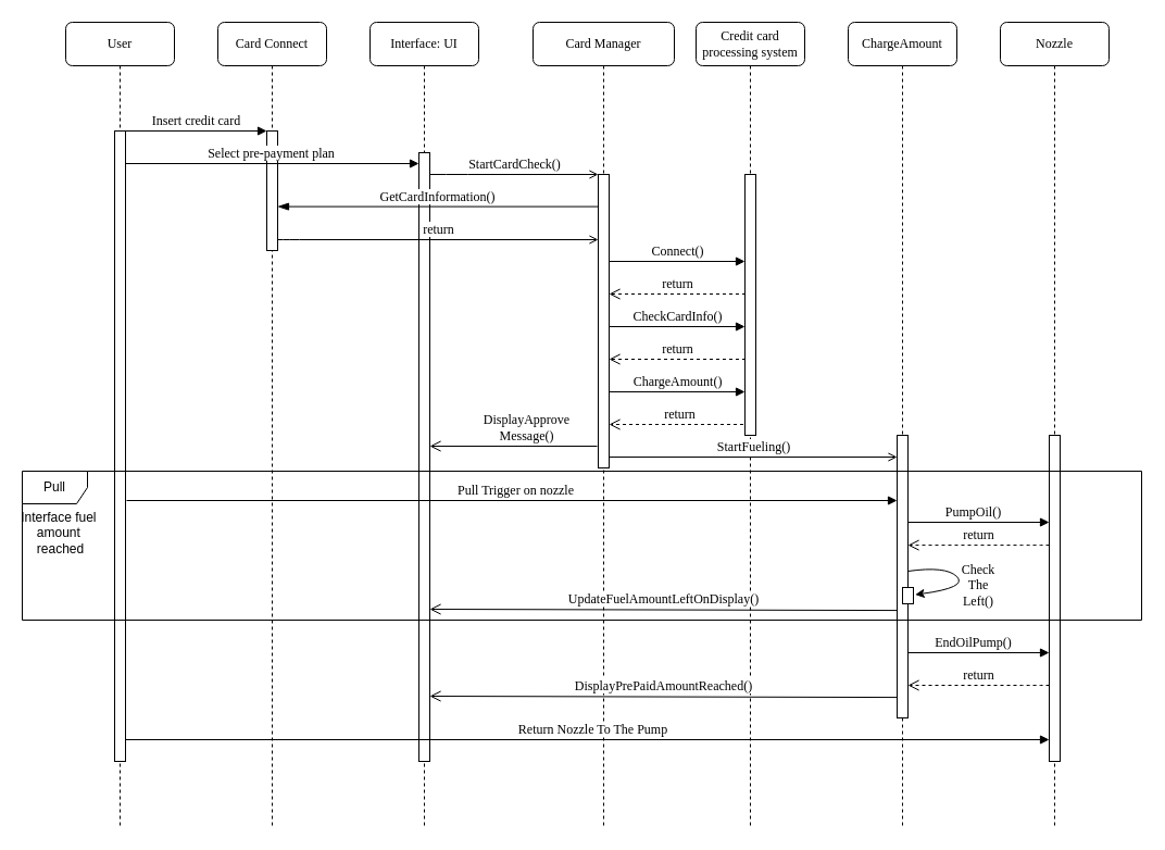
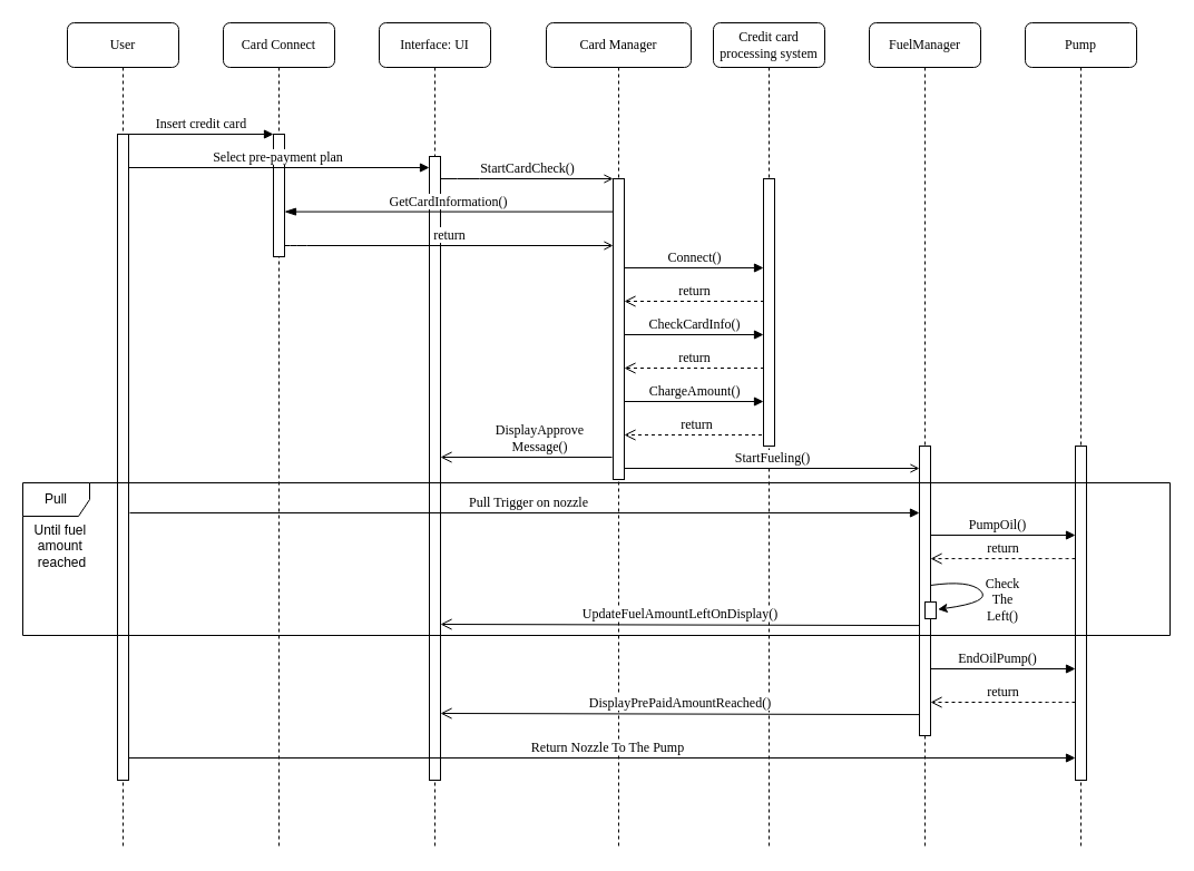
  <mxCell id="0" />
  <mxCell id="1" parent="0" />
  <mxCell id="2" value="&lt;span style=&quot;background-color: light-dark(#ffffff, var(--ge-dark-color, #121212));&quot;&gt;PumpOil()&lt;/span&gt;" style="html=1;verticalAlign=bottom;endArrow=block;labelBackgroundColor=none;fontFamily=Verdana;fontSize=12;elbow=vertical;endFill=1;sourcePerimeterSpacing=0;targetPerimeterSpacing=0;endSize=6;" parent="1" edge="1"><mxGeometry relative="1" as="geometry"><mxPoint x="825" y="480" as="sourcePoint" /><mxPoint x="965" y="480" as="targetPoint" /></mxGeometry></mxCell>
  <mxCell id="3" value="Card Connect" style="shape=umlLifeline;perimeter=lifelinePerimeter;whiteSpace=wrap;html=1;container=1;collapsible=0;recursiveResize=0;outlineConnect=0;rounded=1;shadow=0;comic=0;labelBackgroundColor=none;strokeWidth=1;fontFamily=Verdana;fontSize=12;align=center;" parent="1" vertex="1"><mxGeometry x="200" y="20" width="100" height="740" as="geometry" /></mxCell>
  <mxCell id="4" value="" style="html=1;points=[];perimeter=orthogonalPerimeter;rounded=0;shadow=0;comic=0;labelBackgroundColor=none;strokeWidth=1;fontFamily=Verdana;fontSize=12;align=center;" parent="3" vertex="1"><mxGeometry x="45" y="100" width="10" height="110" as="geometry" /></mxCell>
  <mxCell id="5" value="&lt;span style=&quot;background-color: light-dark(#ffffff, var(--ge-dark-color, #121212));&quot;&gt;Select pre-payment plan&lt;/span&gt;" style="html=1;verticalAlign=bottom;endArrow=block;labelBackgroundColor=none;fontFamily=Verdana;fontSize=12;elbow=vertical;targetPerimeterSpacing=0;" parent="3" source="21" edge="1"><mxGeometry x="0.011" relative="1" as="geometry"><mxPoint x="-90.5" y="130" as="sourcePoint" /><mxPoint x="185" y="130" as="targetPoint" /><mxPoint as="offset" /></mxGeometry></mxCell>
  <mxCell id="6" value="Interface: UI" style="shape=umlLifeline;perimeter=lifelinePerimeter;whiteSpace=wrap;html=1;container=1;collapsible=0;recursiveResize=0;outlineConnect=0;rounded=1;shadow=0;comic=0;labelBackgroundColor=none;strokeWidth=1;fontFamily=Verdana;fontSize=12;align=center;" parent="1" vertex="1"><mxGeometry x="340" y="20" width="100" height="740" as="geometry" /></mxCell>
  <mxCell id="7" value="" style="html=1;points=[];perimeter=orthogonalPerimeter;rounded=0;shadow=0;comic=0;labelBackgroundColor=none;strokeWidth=1;fontFamily=Verdana;fontSize=12;align=center;" parent="6" vertex="1"><mxGeometry x="45" y="120" width="10" height="560" as="geometry" /></mxCell>
  <mxCell id="8" value="&lt;p&gt;Card Manager&lt;/p&gt;" style="shape=umlLifeline;perimeter=lifelinePerimeter;whiteSpace=wrap;html=1;container=1;collapsible=0;recursiveResize=0;outlineConnect=0;rounded=1;shadow=0;comic=0;labelBackgroundColor=none;strokeWidth=1;fontFamily=Verdana;fontSize=12;align=center;" parent="1" vertex="1"><mxGeometry x="490" y="20" width="130" height="740" as="geometry" /></mxCell>
  <mxCell id="9" value="" style="html=1;points=[];perimeter=orthogonalPerimeter;rounded=0;shadow=0;comic=0;labelBackgroundColor=none;strokeWidth=1;fontFamily=Verdana;fontSize=12;align=center;" parent="8" vertex="1"><mxGeometry x="60" y="140" width="10" height="270" as="geometry" /></mxCell>
  <mxCell id="10" value="Connect()" style="html=1;verticalAlign=bottom;endArrow=block;labelBackgroundColor=none;fontFamily=Verdana;fontSize=12;edgeStyle=elbowEdgeStyle;elbow=vertical;targetPerimeterSpacing=1;" parent="8" edge="1"><mxGeometry relative="1" as="geometry"><mxPoint x="70" y="220" as="sourcePoint" /><Array as="points" /><mxPoint x="195" y="220" as="targetPoint" /></mxGeometry></mxCell>
  <mxCell id="11" value="&lt;span style=&quot;background-color: light-dark(#ffffff, var(--ge-dark-color, #121212));&quot;&gt;return&lt;/span&gt;" style="html=1;verticalAlign=bottom;endArrow=open;endSize=8;labelBackgroundColor=none;fontFamily=Verdana;fontSize=12;edgeStyle=elbowEdgeStyle;elbow=vertical;dashed=1;" parent="8" source="12" edge="1"><mxGeometry relative="1" as="geometry"><mxPoint x="70" y="370" as="targetPoint" /><Array as="points"><mxPoint x="185" y="370" /></Array><mxPoint x="210" y="370" as="sourcePoint" /></mxGeometry></mxCell>
  <mxCell id="12" value="&lt;p&gt;&lt;font&gt;&lt;span style=&quot;&quot; lang=&quot;EN-US&quot;&gt;Credit card&lt;br&gt;&lt;/span&gt;&lt;span style=&quot;&quot; lang=&quot;EN-US&quot;&gt;processing system&lt;/span&gt;&lt;/font&gt;&lt;/p&gt;" style="shape=umlLifeline;perimeter=lifelinePerimeter;whiteSpace=wrap;html=1;container=1;collapsible=0;recursiveResize=0;outlineConnect=0;rounded=1;shadow=0;comic=0;labelBackgroundColor=none;strokeWidth=1;fontFamily=Verdana;fontSize=12;align=center;" parent="1" vertex="1"><mxGeometry x="640" y="20" width="100" height="740" as="geometry" /></mxCell>
  <mxCell id="13" value="CheckCardInfo()" style="html=1;verticalAlign=bottom;endArrow=block;labelBackgroundColor=none;fontFamily=Verdana;fontSize=12;edgeStyle=elbowEdgeStyle;elbow=vertical;" parent="12" edge="1"><mxGeometry relative="1" as="geometry"><mxPoint x="-80" y="280" as="sourcePoint" /><Array as="points" /><mxPoint x="45" y="280" as="targetPoint" /></mxGeometry></mxCell>
  <mxCell id="14" value="&lt;span style=&quot;background-color: light-dark(#ffffff, var(--ge-dark-color, #121212));&quot;&gt;StartFueling()&lt;/span&gt;" style="html=1;verticalAlign=bottom;endArrow=open;labelBackgroundColor=none;fontFamily=Verdana;fontSize=12;elbow=vertical;endFill=0;sourcePerimeterSpacing=0;targetPerimeterSpacing=0;endSize=6;" parent="12" edge="1"><mxGeometry relative="1" as="geometry"><mxPoint x="-80" y="400" as="sourcePoint" /><mxPoint x="185" y="400.0" as="targetPoint" /></mxGeometry></mxCell>
  <mxCell id="15" value="&lt;span style=&quot;background-color: light-dark(#ffffff, var(--ge-dark-color, #121212));&quot;&gt;return&lt;/span&gt;" style="html=1;verticalAlign=bottom;endArrow=open;endSize=8;labelBackgroundColor=none;fontFamily=Verdana;fontSize=12;elbow=vertical;dashed=1;" parent="12" edge="1"><mxGeometry relative="1" as="geometry"><mxPoint x="-80" y="310" as="targetPoint" /><mxPoint x="45.5" y="310" as="sourcePoint" /></mxGeometry></mxCell>
- <mxCell id="16" value="ChargeAmount" style="shape=umlLifeline;perimeter=lifelinePerimeter;whiteSpace=wrap;html=1;container=1;collapsible=0;recursiveResize=0;outlineConnect=0;rounded=1;shadow=0;comic=0;labelBackgroundColor=none;strokeWidth=1;fontFamily=Verdana;fontSize=12;align=center;" parent="1" vertex="1"><mxGeometry x="780" y="20" width="100" height="740" as="geometry" /></mxCell>
+ <mxCell id="16" value="FuelManager" style="shape=umlLifeline;perimeter=lifelinePerimeter;whiteSpace=wrap;html=1;container=1;collapsible=0;recursiveResize=0;outlineConnect=0;rounded=1;shadow=0;comic=0;labelBackgroundColor=none;strokeWidth=1;fontFamily=Verdana;fontSize=12;align=center;" parent="1" vertex="1"><mxGeometry x="780" y="20" width="100" height="740" as="geometry" /></mxCell>
  <mxCell id="17" value="&lt;span style=&quot;background-color: light-dark(#ffffff, var(--ge-dark-color, #121212));&quot;&gt;EndOilPump()&lt;/span&gt;" style="html=1;verticalAlign=bottom;endArrow=block;labelBackgroundColor=none;fontFamily=Verdana;fontSize=12;elbow=vertical;endFill=1;sourcePerimeterSpacing=0;targetPerimeterSpacing=0;endSize=6;" edge="1" parent="16"><mxGeometry relative="1" as="geometry"><mxPoint x="45" y="580" as="sourcePoint" /><mxPoint x="185" y="580" as="targetPoint" /></mxGeometry></mxCell>
  <mxCell id="18" value="" style="html=1;points=[];perimeter=orthogonalPerimeter;rounded=0;shadow=0;comic=0;labelBackgroundColor=none;strokeWidth=1;fontFamily=Verdana;fontSize=12;align=center;" parent="16" vertex="1"><mxGeometry x="45" y="380" width="10" height="260" as="geometry" /></mxCell>
- <mxCell id="19" value="Nozzle" style="shape=umlLifeline;perimeter=lifelinePerimeter;whiteSpace=wrap;html=1;container=1;collapsible=0;recursiveResize=0;outlineConnect=0;rounded=1;shadow=0;comic=0;labelBackgroundColor=none;strokeWidth=1;fontFamily=Verdana;fontSize=12;align=center;" parent="1" vertex="1"><mxGeometry x="920" y="20" width="100" height="740" as="geometry" /></mxCell>
+ <mxCell id="19" value="Pump" style="shape=umlLifeline;perimeter=lifelinePerimeter;whiteSpace=wrap;html=1;container=1;collapsible=0;recursiveResize=0;outlineConnect=0;rounded=1;shadow=0;comic=0;labelBackgroundColor=none;strokeWidth=1;fontFamily=Verdana;fontSize=12;align=center;" parent="1" vertex="1"><mxGeometry x="920" y="20" width="100" height="740" as="geometry" /></mxCell>
  <mxCell id="20" value="&lt;span style=&quot;background-color: light-dark(#ffffff, var(--ge-dark-color, #121212));&quot;&gt;return&lt;/span&gt;" style="html=1;verticalAlign=bottom;endArrow=open;endSize=8;labelBackgroundColor=none;fontFamily=Verdana;fontSize=12;edgeStyle=elbowEdgeStyle;elbow=vertical;dashed=1;" edge="1" parent="19"><mxGeometry relative="1" as="geometry"><mxPoint x="-85" y="610" as="targetPoint" /><Array as="points"><mxPoint x="30" y="610" /></Array><mxPoint x="45" y="610" as="sourcePoint" /></mxGeometry></mxCell>
  <mxCell id="21" value="User" style="shape=umlLifeline;perimeter=lifelinePerimeter;whiteSpace=wrap;html=1;container=1;collapsible=0;recursiveResize=0;outlineConnect=0;rounded=1;shadow=0;comic=0;labelBackgroundColor=none;strokeWidth=1;fontFamily=Verdana;fontSize=12;align=center;" parent="1" vertex="1"><mxGeometry x="60" y="20" width="100" height="740" as="geometry" /></mxCell>
  <mxCell id="22" value="" style="html=1;points=[];perimeter=orthogonalPerimeter;rounded=0;shadow=0;comic=0;labelBackgroundColor=none;strokeWidth=1;fontFamily=Verdana;fontSize=12;align=center;" parent="21" vertex="1"><mxGeometry x="45" y="100" width="10" height="580" as="geometry" /></mxCell>
  <mxCell id="23" value="StartCardCheck()" style="html=1;verticalAlign=bottom;endArrow=open;labelBackgroundColor=none;fontFamily=Verdana;fontSize=12;edgeStyle=elbowEdgeStyle;elbow=vertical;endFill=0;" parent="1" source="7" target="9" edge="1"><mxGeometry relative="1" as="geometry"><mxPoint x="470" y="160" as="sourcePoint" /><Array as="points"><mxPoint x="420" y="160" /></Array></mxGeometry></mxCell>
  <mxCell id="24" value="" style="html=1;points=[];perimeter=orthogonalPerimeter;rounded=0;shadow=0;comic=0;labelBackgroundColor=none;strokeWidth=1;fontFamily=Verdana;fontSize=12;align=center;" parent="1" vertex="1"><mxGeometry x="685" y="160" width="10" height="240" as="geometry" /></mxCell>
  <mxCell id="25" value="" style="html=1;points=[];perimeter=orthogonalPerimeter;rounded=0;shadow=0;comic=0;labelBackgroundColor=none;strokeColor=#000000;strokeWidth=1;fillColor=#FFFFFF;fontFamily=Verdana;fontSize=12;fontColor=#000000;align=center;" parent="1" vertex="1"><mxGeometry x="965" y="400" width="10" height="300" as="geometry" /></mxCell>
  <mxCell id="26" value="Insert credit card" style="html=1;verticalAlign=bottom;endArrow=block;entryX=0;entryY=0;labelBackgroundColor=none;fontFamily=Verdana;fontSize=12;edgeStyle=elbowEdgeStyle;elbow=vertical;" parent="1" source="22" target="4" edge="1"><mxGeometry relative="1" as="geometry"><mxPoint x="180" y="130" as="sourcePoint" /></mxGeometry></mxCell>
  <mxCell id="27" value="&lt;span style=&quot;background-color: light-dark(#ffffff, var(--ge-dark-color, #121212));&quot;&gt;GetCardInformation()&lt;/span&gt;" style="html=1;verticalAlign=bottom;endArrow=blockThin;endSize=8;labelBackgroundColor=none;fontFamily=Verdana;fontSize=12;edgeStyle=elbowEdgeStyle;elbow=vertical;endFill=1;" parent="1" edge="1"><mxGeometry relative="1" as="geometry"><mxPoint x="255" y="190" as="targetPoint" /><Array as="points"><mxPoint x="490" y="189.58" /><mxPoint x="520" y="189.58" /></Array><mxPoint x="550" y="189.58" as="sourcePoint" /></mxGeometry></mxCell>
  <mxCell id="28" value="&lt;span style=&quot;background-color: rgb(255, 255, 255);&quot;&gt;return&lt;/span&gt;" style="html=1;verticalAlign=bottom;endArrow=open;labelBackgroundColor=none;fontFamily=Verdana;fontSize=12;edgeStyle=elbowEdgeStyle;elbow=vertical;endFill=0;" parent="1" edge="1"><mxGeometry relative="1" as="geometry"><mxPoint x="255" y="220" as="sourcePoint" /><Array as="points"><mxPoint x="265" y="220" /></Array><mxPoint x="550" y="220" as="targetPoint" /></mxGeometry></mxCell>
  <mxCell id="29" value="ChargeAmount()" style="html=1;verticalAlign=bottom;endArrow=block;labelBackgroundColor=none;fontFamily=Verdana;fontSize=12;elbow=vertical;" parent="1" edge="1"><mxGeometry relative="1" as="geometry"><mxPoint x="560" y="360" as="sourcePoint" /><mxPoint x="685" y="360" as="targetPoint" /></mxGeometry></mxCell>
  <mxCell id="30" value="&lt;span style=&quot;background-color: rgb(255, 255, 255);&quot;&gt;DisplayApprove&lt;/span&gt;&lt;div&gt;&lt;span style=&quot;background-color: rgb(255, 255, 255);&quot;&gt;Message()&lt;/span&gt;&lt;/div&gt;" style="html=1;verticalAlign=bottom;endArrow=open;endSize=8;labelBackgroundColor=none;fontFamily=Verdana;fontSize=12;elbow=vertical;endFill=0;" parent="1" edge="1"><mxGeometry x="-0.154" relative="1" as="geometry"><mxPoint x="395" y="410" as="targetPoint" /><mxPoint x="549" y="410" as="sourcePoint" /><mxPoint as="offset" /></mxGeometry></mxCell>
  <mxCell id="31" value="&lt;span style=&quot;background-color: light-dark(#ffffff, var(--ge-dark-color, #121212));&quot;&gt;return&lt;/span&gt;" style="html=1;verticalAlign=bottom;endArrow=open;endSize=8;labelBackgroundColor=none;fontFamily=Verdana;fontSize=12;elbow=vertical;dashed=1;" parent="1" edge="1"><mxGeometry relative="1" as="geometry"><mxPoint x="560" y="270" as="targetPoint" /><mxPoint x="685.5" y="270" as="sourcePoint" /></mxGeometry></mxCell>
  <mxCell id="32" value="Pull" style="shape=umlFrame;whiteSpace=wrap;html=1;pointerEvents=0;" parent="1" vertex="1"><mxGeometry x="20" y="433" width="1030" height="137" as="geometry" /></mxCell>
  <mxCell id="33" value="&lt;span style=&quot;background-color: light-dark(#ffffff, var(--ge-dark-color, #121212));&quot;&gt;Pull Trigger on nozzle&lt;/span&gt;" style="html=1;verticalAlign=bottom;endArrow=block;labelBackgroundColor=none;fontFamily=Verdana;fontSize=12;elbow=vertical;exitX=0.7;exitY=0.068;exitDx=0;exitDy=0;exitPerimeter=0;targetPerimeterSpacing=0;" parent="1" edge="1"><mxGeometry x="0.011" relative="1" as="geometry"><mxPoint x="116" y="460" as="sourcePoint" /><mxPoint x="825" y="460" as="targetPoint" /><mxPoint as="offset" /></mxGeometry></mxCell>
  <mxCell id="34" value="&lt;span style=&quot;background-color: rgb(255, 255, 255);&quot;&gt;UpdateFuelAmountLeftOnDisplay()&lt;/span&gt;" style="html=1;verticalAlign=bottom;endArrow=open;endSize=8;labelBackgroundColor=none;fontFamily=Verdana;fontSize=12;elbow=vertical;endFill=0;" edge="1" parent="1"><mxGeometry y="-1" relative="1" as="geometry"><mxPoint x="395" y="560" as="targetPoint" /><mxPoint x="825" y="561.08" as="sourcePoint" /><mxPoint as="offset" /></mxGeometry></mxCell>
  <mxCell id="35" value="" style="html=1;points=[];perimeter=orthogonalPerimeter;rounded=0;shadow=0;comic=0;labelBackgroundColor=none;strokeWidth=1;fontFamily=Verdana;fontSize=12;align=center;" vertex="1" parent="1"><mxGeometry x="830" y="540" width="10" height="15" as="geometry" /></mxCell>
  <mxCell id="36" value="" style="curved=1;endArrow=classic;html=1;rounded=0;entryX=1.167;entryY=0.44;entryDx=0;entryDy=0;entryPerimeter=0;" edge="1" parent="1" target="35"><mxGeometry width="50" height="50" relative="1" as="geometry"><mxPoint x="835" y="525" as="sourcePoint" /><mxPoint x="890" y="440" as="targetPoint" /><Array as="points"><mxPoint x="870" y="520" /><mxPoint x="890" y="540" /></Array></mxGeometry></mxCell>
  <mxCell id="37" value="&lt;span style=&quot;color: rgb(0, 0, 0); font-family: Verdana; font-size: 12px; font-style: normal; font-variant-ligatures: normal; font-variant-caps: normal; font-weight: 400; letter-spacing: normal; orphans: 2; text-indent: 0px; text-transform: none; widows: 2; word-spacing: 0px; -webkit-text-stroke-width: 0px; white-space: nowrap; background-color: rgb(255, 255, 255); text-decoration-thickness: initial; text-decoration-style: initial; text-decoration-color: initial; float: none; display: inline !important;&quot;&gt;Check&lt;/span&gt;&lt;div&gt;&lt;span style=&quot;color: rgb(0, 0, 0); font-family: Verdana; font-size: 12px; font-style: normal; font-variant-ligatures: normal; font-variant-caps: normal; font-weight: 400; letter-spacing: normal; orphans: 2; text-indent: 0px; text-transform: none; widows: 2; word-spacing: 0px; -webkit-text-stroke-width: 0px; white-space: nowrap; background-color: rgb(255, 255, 255); text-decoration-thickness: initial; text-decoration-style: initial; text-decoration-color: initial; float: none; display: inline !important;&quot;&gt;The&lt;/span&gt;&lt;div style=&quot;&quot;&gt;&lt;span style=&quot;color: rgb(0, 0, 0); font-family: Verdana; font-size: 12px; font-style: normal; font-variant-ligatures: normal; font-variant-caps: normal; font-weight: 400; letter-spacing: normal; orphans: 2; text-indent: 0px; text-transform: none; widows: 2; word-spacing: 0px; -webkit-text-stroke-width: 0px; white-space: nowrap; background-color: rgb(255, 255, 255); text-decoration-thickness: initial; text-decoration-style: initial; text-decoration-color: initial; float: none; display: inline !important;&quot;&gt;Left()&lt;/span&gt;&lt;/div&gt;&lt;/div&gt;" style="text;whiteSpace=wrap;html=1;align=center;verticalAlign=middle;" vertex="1" parent="1"><mxGeometry x="870" y="510" width="60" height="55" as="geometry" /></mxCell>
  <mxCell id="38" value="&lt;span style=&quot;background-color: rgb(255, 255, 255);&quot;&gt;DisplayPrePaidAmountReached()&lt;/span&gt;" style="html=1;verticalAlign=bottom;endArrow=open;endSize=8;labelBackgroundColor=none;fontFamily=Verdana;fontSize=12;elbow=vertical;endFill=0;" edge="1" parent="1"><mxGeometry y="-1" relative="1" as="geometry"><mxPoint x="395" y="640" as="targetPoint" /><mxPoint x="825" y="641.08" as="sourcePoint" /><mxPoint as="offset" /></mxGeometry></mxCell>
  <mxCell id="39" value="&lt;span style=&quot;background-color: light-dark(#ffffff, var(--ge-dark-color, #121212));&quot;&gt;return&lt;/span&gt;" style="html=1;verticalAlign=bottom;endArrow=open;endSize=8;labelBackgroundColor=none;fontFamily=Verdana;fontSize=12;edgeStyle=elbowEdgeStyle;elbow=vertical;dashed=1;" edge="1" parent="1"><mxGeometry relative="1" as="geometry"><mxPoint x="835" y="501.08" as="targetPoint" /><Array as="points"><mxPoint x="950" y="501.08" /></Array><mxPoint x="965" y="501.08" as="sourcePoint" /></mxGeometry></mxCell>
  <mxCell id="40" value="&lt;span style=&quot;background-color: light-dark(#ffffff, var(--ge-dark-color, #121212));&quot;&gt;Return Nozzle To The Pump&lt;/span&gt;" style="html=1;verticalAlign=bottom;endArrow=block;labelBackgroundColor=none;fontFamily=Verdana;fontSize=12;elbow=vertical;exitX=0.7;exitY=0.068;exitDx=0;exitDy=0;exitPerimeter=0;targetPerimeterSpacing=0;" edge="1" parent="1"><mxGeometry x="0.011" relative="1" as="geometry"><mxPoint x="115" y="680" as="sourcePoint" /><mxPoint x="965" y="680" as="targetPoint" /><mxPoint as="offset" /></mxGeometry></mxCell>
- <mxCell id="41" value="Interface fuel&amp;nbsp;&lt;div&gt;amount&amp;nbsp;&lt;/div&gt;&lt;div&gt;reached&lt;/div&gt;" style="text;html=1;align=center;verticalAlign=middle;resizable=0;points=[];autosize=1;strokeColor=none;fillColor=none;" vertex="1" parent="1"><mxGeometry x="20" y="460" width="70" height="60" as="geometry" /></mxCell>
+ <mxCell id="41" value="Until fuel&amp;nbsp;&lt;div&gt;amount&amp;nbsp;&lt;/div&gt;&lt;div&gt;reached&lt;/div&gt;" style="text;html=1;align=center;verticalAlign=middle;resizable=0;points=[];autosize=1;strokeColor=none;fillColor=none;" vertex="1" parent="1"><mxGeometry x="20" y="460" width="70" height="60" as="geometry" /></mxCell>
